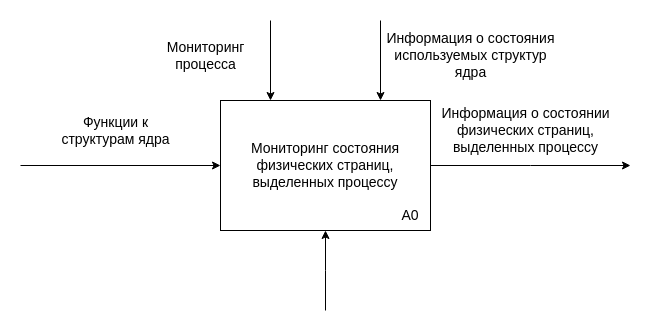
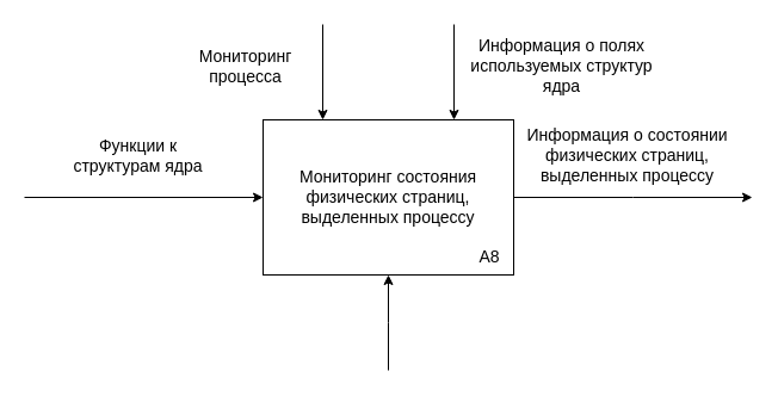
  <mxCell id="0" />
  <mxCell id="1" parent="0" />
  <mxCell id="2" style="edgeStyle=orthogonalEdgeStyle;rounded=0;orthogonalLoop=1;jettySize=auto;html=1;exitX=1;exitY=0.5;exitDx=0;exitDy=0;fontFamily=Helvetica;fontSize=14;" parent="1" source="5" edge="1"><mxGeometry relative="1" as="geometry"><mxPoint x="630" y="165" as="targetPoint" /></mxGeometry></mxCell>
  <mxCell id="3" style="edgeStyle=orthogonalEdgeStyle;rounded=0;orthogonalLoop=1;jettySize=auto;html=1;exitX=0;exitY=0.5;exitDx=0;exitDy=0;fontFamily=Helvetica;fontSize=14;startArrow=classic;startFill=1;endArrow=none;endFill=0;" parent="1" source="5" edge="1"><mxGeometry relative="1" as="geometry"><mxPoint x="20" y="165" as="targetPoint" /></mxGeometry></mxCell>
  <mxCell id="4" style="edgeStyle=orthogonalEdgeStyle;rounded=0;orthogonalLoop=1;jettySize=auto;html=1;exitX=0.5;exitY=1;exitDx=0;exitDy=0;fontFamily=Helvetica;fontSize=14;startArrow=classic;startFill=1;endArrow=none;endFill=0;" parent="1" source="5" edge="1"><mxGeometry relative="1" as="geometry"><mxPoint x="325" y="310" as="targetPoint" /></mxGeometry></mxCell>
  <mxCell id="5" value="&lt;font style=&quot;font-size: 14px;&quot;&gt;Мониторинг состояния &lt;br&gt;физических страниц, &lt;br&gt;выделенных процессу&lt;/font&gt;" style="rounded=0;whiteSpace=wrap;html=1;" parent="1" vertex="1"><mxGeometry x="220" y="100" width="210" height="130" as="geometry" /></mxCell>
- <mxCell id="6" value="&lt;font face=&quot;Helvetica&quot;&gt;А0&lt;/font&gt;" style="text;html=1;strokeColor=none;fillColor=none;align=center;verticalAlign=middle;whiteSpace=wrap;rounded=0;fontSize=14;fontFamily=Times New Roman;" parent="1" vertex="1"><mxGeometry x="380" y="200" width="60" height="30" as="geometry" /></mxCell>
+ <mxCell id="6" value="&lt;font face=&quot;Helvetica&quot;&gt;А8&lt;/font&gt;" style="text;html=1;strokeColor=none;fillColor=none;align=center;verticalAlign=middle;whiteSpace=wrap;rounded=0;fontSize=14;fontFamily=Times New Roman;" parent="1" vertex="1"><mxGeometry x="380" y="200" width="60" height="30" as="geometry" /></mxCell>
  <mxCell id="7" value="Информация о состоянии &lt;br&gt;физических страниц, &lt;br&gt;выделенных процессу" style="text;html=1;align=center;verticalAlign=middle;resizable=0;points=[];autosize=1;strokeColor=none;fillColor=none;fontSize=14;fontFamily=Helvetica;" parent="1" vertex="1"><mxGeometry x="430" y="100" width="190" height="60" as="geometry" /></mxCell>
  <mxCell id="8" value="Функции к &lt;br&gt;структурам ядра" style="text;html=1;align=center;verticalAlign=middle;resizable=0;points=[];autosize=1;strokeColor=none;fillColor=none;fontSize=14;fontFamily=Helvetica;" parent="1" vertex="1"><mxGeometry x="50" y="105" width="130" height="50" as="geometry" /></mxCell>
- <mxCell id="9" value="Информация о состояния &lt;br&gt;используемых структур&lt;br&gt;ядра" style="text;html=1;align=center;verticalAlign=middle;resizable=0;points=[];autosize=1;strokeColor=none;fillColor=none;fontSize=14;fontFamily=Helvetica;" parent="1" vertex="1"><mxGeometry x="380" y="25" width="180" height="60" as="geometry" /></mxCell>
+ <mxCell id="9" value="Информация о полях &lt;br&gt;используемых структур&lt;br&gt;ядра" style="text;html=1;align=center;verticalAlign=middle;resizable=0;points=[];autosize=1;strokeColor=none;fillColor=none;fontSize=14;fontFamily=Helvetica;" parent="1" vertex="1"><mxGeometry x="380" y="25" width="180" height="60" as="geometry" /></mxCell>
  <mxCell id="10" value="Мониторинг&lt;br&gt;процесса" style="text;html=1;align=center;verticalAlign=middle;resizable=0;points=[];autosize=1;strokeColor=none;fillColor=none;fontSize=14;fontFamily=Helvetica;" parent="1" vertex="1"><mxGeometry x="140" y="30" width="130" height="50" as="geometry" /></mxCell>
  <mxCell id="11" value="" style="endArrow=classic;html=1;rounded=0;fontFamily=Helvetica;fontSize=14;" parent="1" edge="1"><mxGeometry width="50" height="50" relative="1" as="geometry"><mxPoint x="270" y="20" as="sourcePoint" /><mxPoint x="270" y="100" as="targetPoint" /></mxGeometry></mxCell>
  <mxCell id="12" value="" style="endArrow=classic;html=1;rounded=0;fontFamily=Helvetica;fontSize=14;" parent="1" edge="1"><mxGeometry width="50" height="50" relative="1" as="geometry"><mxPoint x="380" y="20" as="sourcePoint" /><mxPoint x="380" y="100" as="targetPoint" /></mxGeometry></mxCell>
